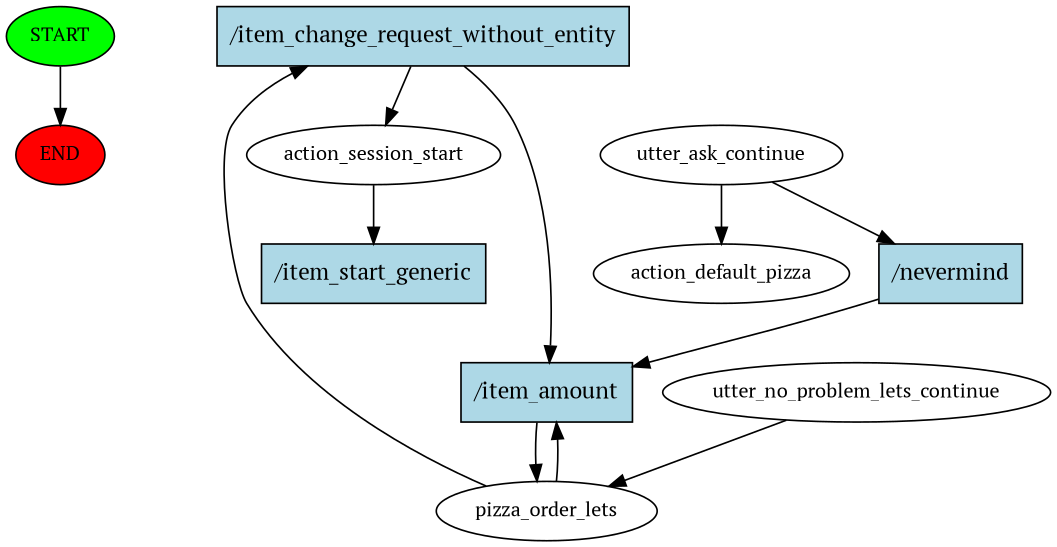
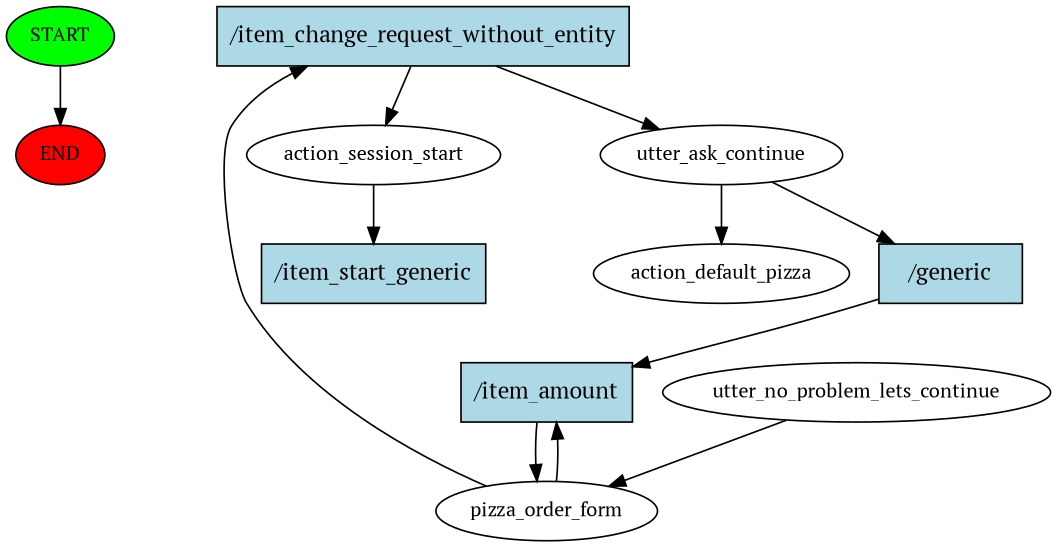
  digraph {
    fontname="PT Serif"
    node [fontname="PT Serif" fontsize=12 style=filled]
    edge [fontname="PT Serif"]
    n1 [fillcolor=green label=START]
    n2 [fillcolor=red label=END]
    n3 [label=action_session_start style=""]
    n4 [fillcolor=lightblue label="/item_start_generic" shape=rect fontsize=""]
-   n5 [label=pizza_order_lets style=""]
+   n5 [label=pizza_order_form style=""]
    n6 [fillcolor=lightblue label="/item_change_request_without_entity" shape=rect fontsize=""]
    n7 [fillcolor=lightblue label="/item_amount" shape=rect fontsize=""]
    n8 [label=utter_ask_continue style=""]
    n9 [label=action_default_pizza style=""]
-   n10 [fillcolor=lightblue label="/nevermind" shape=rect fontsize=""]
+   n10 [fillcolor=lightblue label="/generic" shape=rect fontsize=""]
    n11 [label=utter_no_problem_lets_continue style=""]
    n1 -> n2
    n3 -> n4
    n5 -> n6
    n5 -> n7
    n6 -> n3
-   n6 -> n7
+   n6 -> n8
    n7 -> n5
    n8 -> n9
    n8 -> n10
    n10 -> n7
    n11 -> n5
  }
